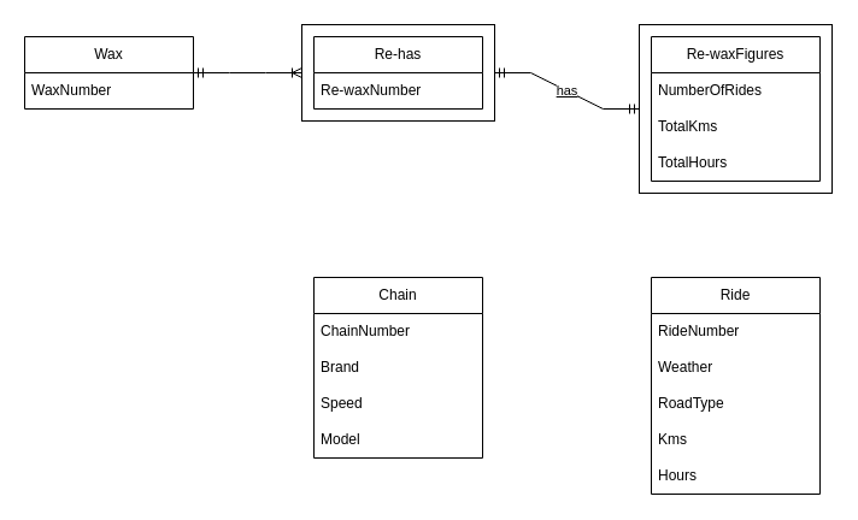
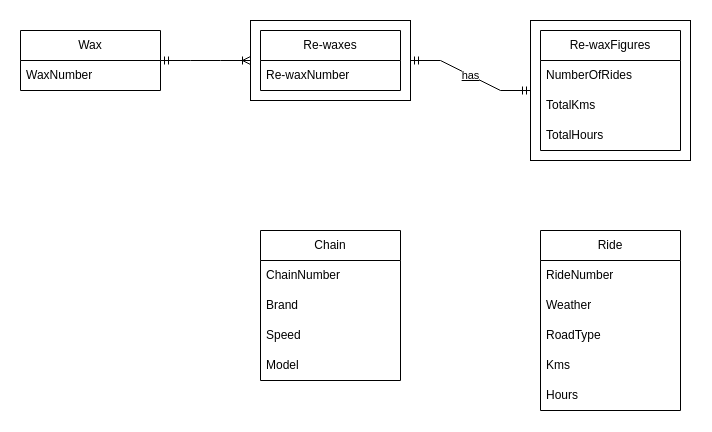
  <mxCell id="0" />
  <mxCell id="1" parent="0" />
  <mxCell id="2" value="" style="rounded=0;whiteSpace=wrap;html=1;" parent="1" vertex="1"><mxGeometry x="530" y="20" width="160" height="140" as="geometry" /></mxCell>
  <mxCell id="3" value="" style="rounded=0;whiteSpace=wrap;html=1;" parent="1" vertex="1"><mxGeometry x="250" y="20" width="160" height="80" as="geometry" /></mxCell>
  <mxCell id="4" value="Chain" style="swimlane;fontStyle=0;childLayout=stackLayout;horizontal=1;startSize=30;horizontalStack=0;resizeParent=1;resizeParentMax=0;resizeLast=0;collapsible=1;marginBottom=0;whiteSpace=wrap;html=1;" parent="1" vertex="1"><mxGeometry x="260" y="230" width="140" height="150" as="geometry"><mxRectangle x="280" y="40" width="120" height="30" as="alternateBounds" /></mxGeometry></mxCell>
  <mxCell id="5" value="ChainNumber" style="text;strokeColor=none;fillColor=none;align=left;verticalAlign=middle;spacingLeft=4;spacingRight=4;overflow=hidden;points=[[0,0.5],[1,0.5]];portConstraint=eastwest;rotatable=0;whiteSpace=wrap;html=1;" parent="4" vertex="1"><mxGeometry y="30" width="140" height="30" as="geometry" /></mxCell>
  <mxCell id="6" value="Brand" style="text;strokeColor=none;fillColor=none;align=left;verticalAlign=middle;spacingLeft=4;spacingRight=4;overflow=hidden;points=[[0,0.5],[1,0.5]];portConstraint=eastwest;rotatable=0;whiteSpace=wrap;html=1;" parent="4" vertex="1"><mxGeometry y="60" width="140" height="30" as="geometry" /></mxCell>
  <mxCell id="7" value="Speed" style="text;strokeColor=none;fillColor=none;align=left;verticalAlign=middle;spacingLeft=4;spacingRight=4;overflow=hidden;points=[[0,0.5],[1,0.5]];portConstraint=eastwest;rotatable=0;whiteSpace=wrap;html=1;" parent="4" vertex="1"><mxGeometry y="90" width="140" height="30" as="geometry" /></mxCell>
  <mxCell id="8" value="Model" style="text;strokeColor=none;fillColor=none;align=left;verticalAlign=middle;spacingLeft=4;spacingRight=4;overflow=hidden;points=[[0,0.5],[1,0.5]];portConstraint=eastwest;rotatable=0;whiteSpace=wrap;html=1;" parent="4" vertex="1"><mxGeometry y="120" width="140" height="30" as="geometry" /></mxCell>
  <mxCell id="9" value="Wax" style="swimlane;fontStyle=0;childLayout=stackLayout;horizontal=1;startSize=30;horizontalStack=0;resizeParent=1;resizeParentMax=0;resizeLast=0;collapsible=1;marginBottom=0;whiteSpace=wrap;html=1;" parent="1" vertex="1"><mxGeometry x="20" y="30" width="140" height="60" as="geometry" /></mxCell>
  <mxCell id="10" value="WaxNumber" style="text;strokeColor=none;fillColor=none;align=left;verticalAlign=middle;spacingLeft=4;spacingRight=4;overflow=hidden;points=[[0,0.5],[1,0.5]];portConstraint=eastwest;rotatable=0;whiteSpace=wrap;html=1;" parent="9" vertex="1"><mxGeometry y="30" width="140" height="30" as="geometry" /></mxCell>
- <mxCell id="11" value="Re-has" style="swimlane;fontStyle=0;childLayout=stackLayout;horizontal=1;startSize=30;horizontalStack=0;resizeParent=1;resizeParentMax=0;resizeLast=0;collapsible=1;marginBottom=0;whiteSpace=wrap;html=1;" parent="1" vertex="1"><mxGeometry x="260" y="30" width="140" height="60" as="geometry" /></mxCell>
+ <mxCell id="11" value="Re-waxes" style="swimlane;fontStyle=0;childLayout=stackLayout;horizontal=1;startSize=30;horizontalStack=0;resizeParent=1;resizeParentMax=0;resizeLast=0;collapsible=1;marginBottom=0;whiteSpace=wrap;html=1;" parent="1" vertex="1"><mxGeometry x="260" y="30" width="140" height="60" as="geometry" /></mxCell>
  <mxCell id="12" value="Re-waxNumber" style="text;strokeColor=none;fillColor=none;align=left;verticalAlign=middle;spacingLeft=4;spacingRight=4;overflow=hidden;points=[[0,0.5],[1,0.5]];portConstraint=eastwest;rotatable=0;whiteSpace=wrap;html=1;" parent="11" vertex="1"><mxGeometry y="30" width="140" height="30" as="geometry" /></mxCell>
  <mxCell id="13" value="Ride" style="swimlane;fontStyle=0;childLayout=stackLayout;horizontal=1;startSize=30;horizontalStack=0;resizeParent=1;resizeParentMax=0;resizeLast=0;collapsible=1;marginBottom=0;whiteSpace=wrap;html=1;" parent="1" vertex="1"><mxGeometry x="540" y="230" width="140" height="180" as="geometry" /></mxCell>
  <mxCell id="14" value="RideNumber" style="text;strokeColor=none;fillColor=none;align=left;verticalAlign=middle;spacingLeft=4;spacingRight=4;overflow=hidden;points=[[0,0.5],[1,0.5]];portConstraint=eastwest;rotatable=0;whiteSpace=wrap;html=1;" parent="13" vertex="1"><mxGeometry y="30" width="140" height="30" as="geometry" /></mxCell>
  <mxCell id="15" value="Weather" style="text;strokeColor=none;fillColor=none;align=left;verticalAlign=middle;spacingLeft=4;spacingRight=4;overflow=hidden;points=[[0,0.5],[1,0.5]];portConstraint=eastwest;rotatable=0;whiteSpace=wrap;html=1;" parent="13" vertex="1"><mxGeometry y="60" width="140" height="30" as="geometry" /></mxCell>
  <mxCell id="16" value="RoadType" style="text;strokeColor=none;fillColor=none;align=left;verticalAlign=middle;spacingLeft=4;spacingRight=4;overflow=hidden;points=[[0,0.5],[1,0.5]];portConstraint=eastwest;rotatable=0;whiteSpace=wrap;html=1;" parent="13" vertex="1"><mxGeometry y="90" width="140" height="30" as="geometry" /></mxCell>
  <mxCell id="17" value="Kms" style="text;strokeColor=none;fillColor=none;align=left;verticalAlign=middle;spacingLeft=4;spacingRight=4;overflow=hidden;points=[[0,0.5],[1,0.5]];portConstraint=eastwest;rotatable=0;whiteSpace=wrap;html=1;" parent="13" vertex="1"><mxGeometry y="120" width="140" height="30" as="geometry" /></mxCell>
  <mxCell id="18" value="Hours" style="text;strokeColor=none;fillColor=none;align=left;verticalAlign=middle;spacingLeft=4;spacingRight=4;overflow=hidden;points=[[0,0.5],[1,0.5]];portConstraint=eastwest;rotatable=0;whiteSpace=wrap;html=1;" parent="13" vertex="1"><mxGeometry y="150" width="140" height="30" as="geometry" /></mxCell>
  <mxCell id="19" value="" style="fontSize=12;html=1;endArrow=ERoneToMany;startArrow=ERmandOne;rounded=0;entryX=0;entryY=0.5;entryDx=0;entryDy=0;exitX=1;exitY=0.5;exitDx=0;exitDy=0;edgeStyle=entityRelationEdgeStyle;" parent="1" source="9" target="3" edge="1"><mxGeometry width="100" height="100" relative="1" as="geometry"><mxPoint x="160" y="210" as="sourcePoint" /><mxPoint x="60" y="240" as="targetPoint" /></mxGeometry></mxCell>
  <mxCell id="20" value="Re-waxFigures" style="swimlane;fontStyle=0;childLayout=stackLayout;horizontal=1;startSize=30;horizontalStack=0;resizeParent=1;resizeParentMax=0;resizeLast=0;collapsible=1;marginBottom=0;whiteSpace=wrap;html=1;" parent="1" vertex="1"><mxGeometry x="540" y="30" width="140" height="120" as="geometry" /></mxCell>
  <mxCell id="21" value="NumberOfRides" style="text;strokeColor=none;fillColor=none;align=left;verticalAlign=middle;spacingLeft=4;spacingRight=4;overflow=hidden;points=[[0,0.5],[1,0.5]];portConstraint=eastwest;rotatable=0;whiteSpace=wrap;html=1;" parent="20" vertex="1"><mxGeometry y="30" width="140" height="30" as="geometry" /></mxCell>
  <mxCell id="22" value="TotalKms" style="text;strokeColor=none;fillColor=none;align=left;verticalAlign=middle;spacingLeft=4;spacingRight=4;overflow=hidden;points=[[0,0.5],[1,0.5]];portConstraint=eastwest;rotatable=0;whiteSpace=wrap;html=1;" parent="20" vertex="1"><mxGeometry y="60" width="140" height="30" as="geometry" /></mxCell>
  <mxCell id="23" value="TotalHours" style="text;strokeColor=none;fillColor=none;align=left;verticalAlign=middle;spacingLeft=4;spacingRight=4;overflow=hidden;points=[[0,0.5],[1,0.5]];portConstraint=eastwest;rotatable=0;whiteSpace=wrap;html=1;" parent="20" vertex="1"><mxGeometry y="90" width="140" height="30" as="geometry" /></mxCell>
  <mxCell id="24" value="" style="fontSize=12;html=1;endArrow=ERmandOne;startArrow=ERmandOne;rounded=0;edgeStyle=entityRelationEdgeStyle;endFill=0;exitX=1;exitY=0.5;exitDx=0;exitDy=0;entryX=0;entryY=0.5;entryDx=0;entryDy=0;" parent="1" source="3" target="2" edge="1"><mxGeometry width="100" height="100" relative="1" as="geometry"><mxPoint x="430" y="110" as="sourcePoint" /><mxPoint x="500" y="110" as="targetPoint" /></mxGeometry></mxCell>
  <mxCell id="25" value="&lt;u&gt;has&lt;/u&gt;" style="edgeLabel;html=1;align=center;verticalAlign=middle;resizable=0;points=[];" parent="24" vertex="1" connectable="0"><mxGeometry x="-0.006" relative="1" as="geometry"><mxPoint as="offset" /></mxGeometry></mxCell>
